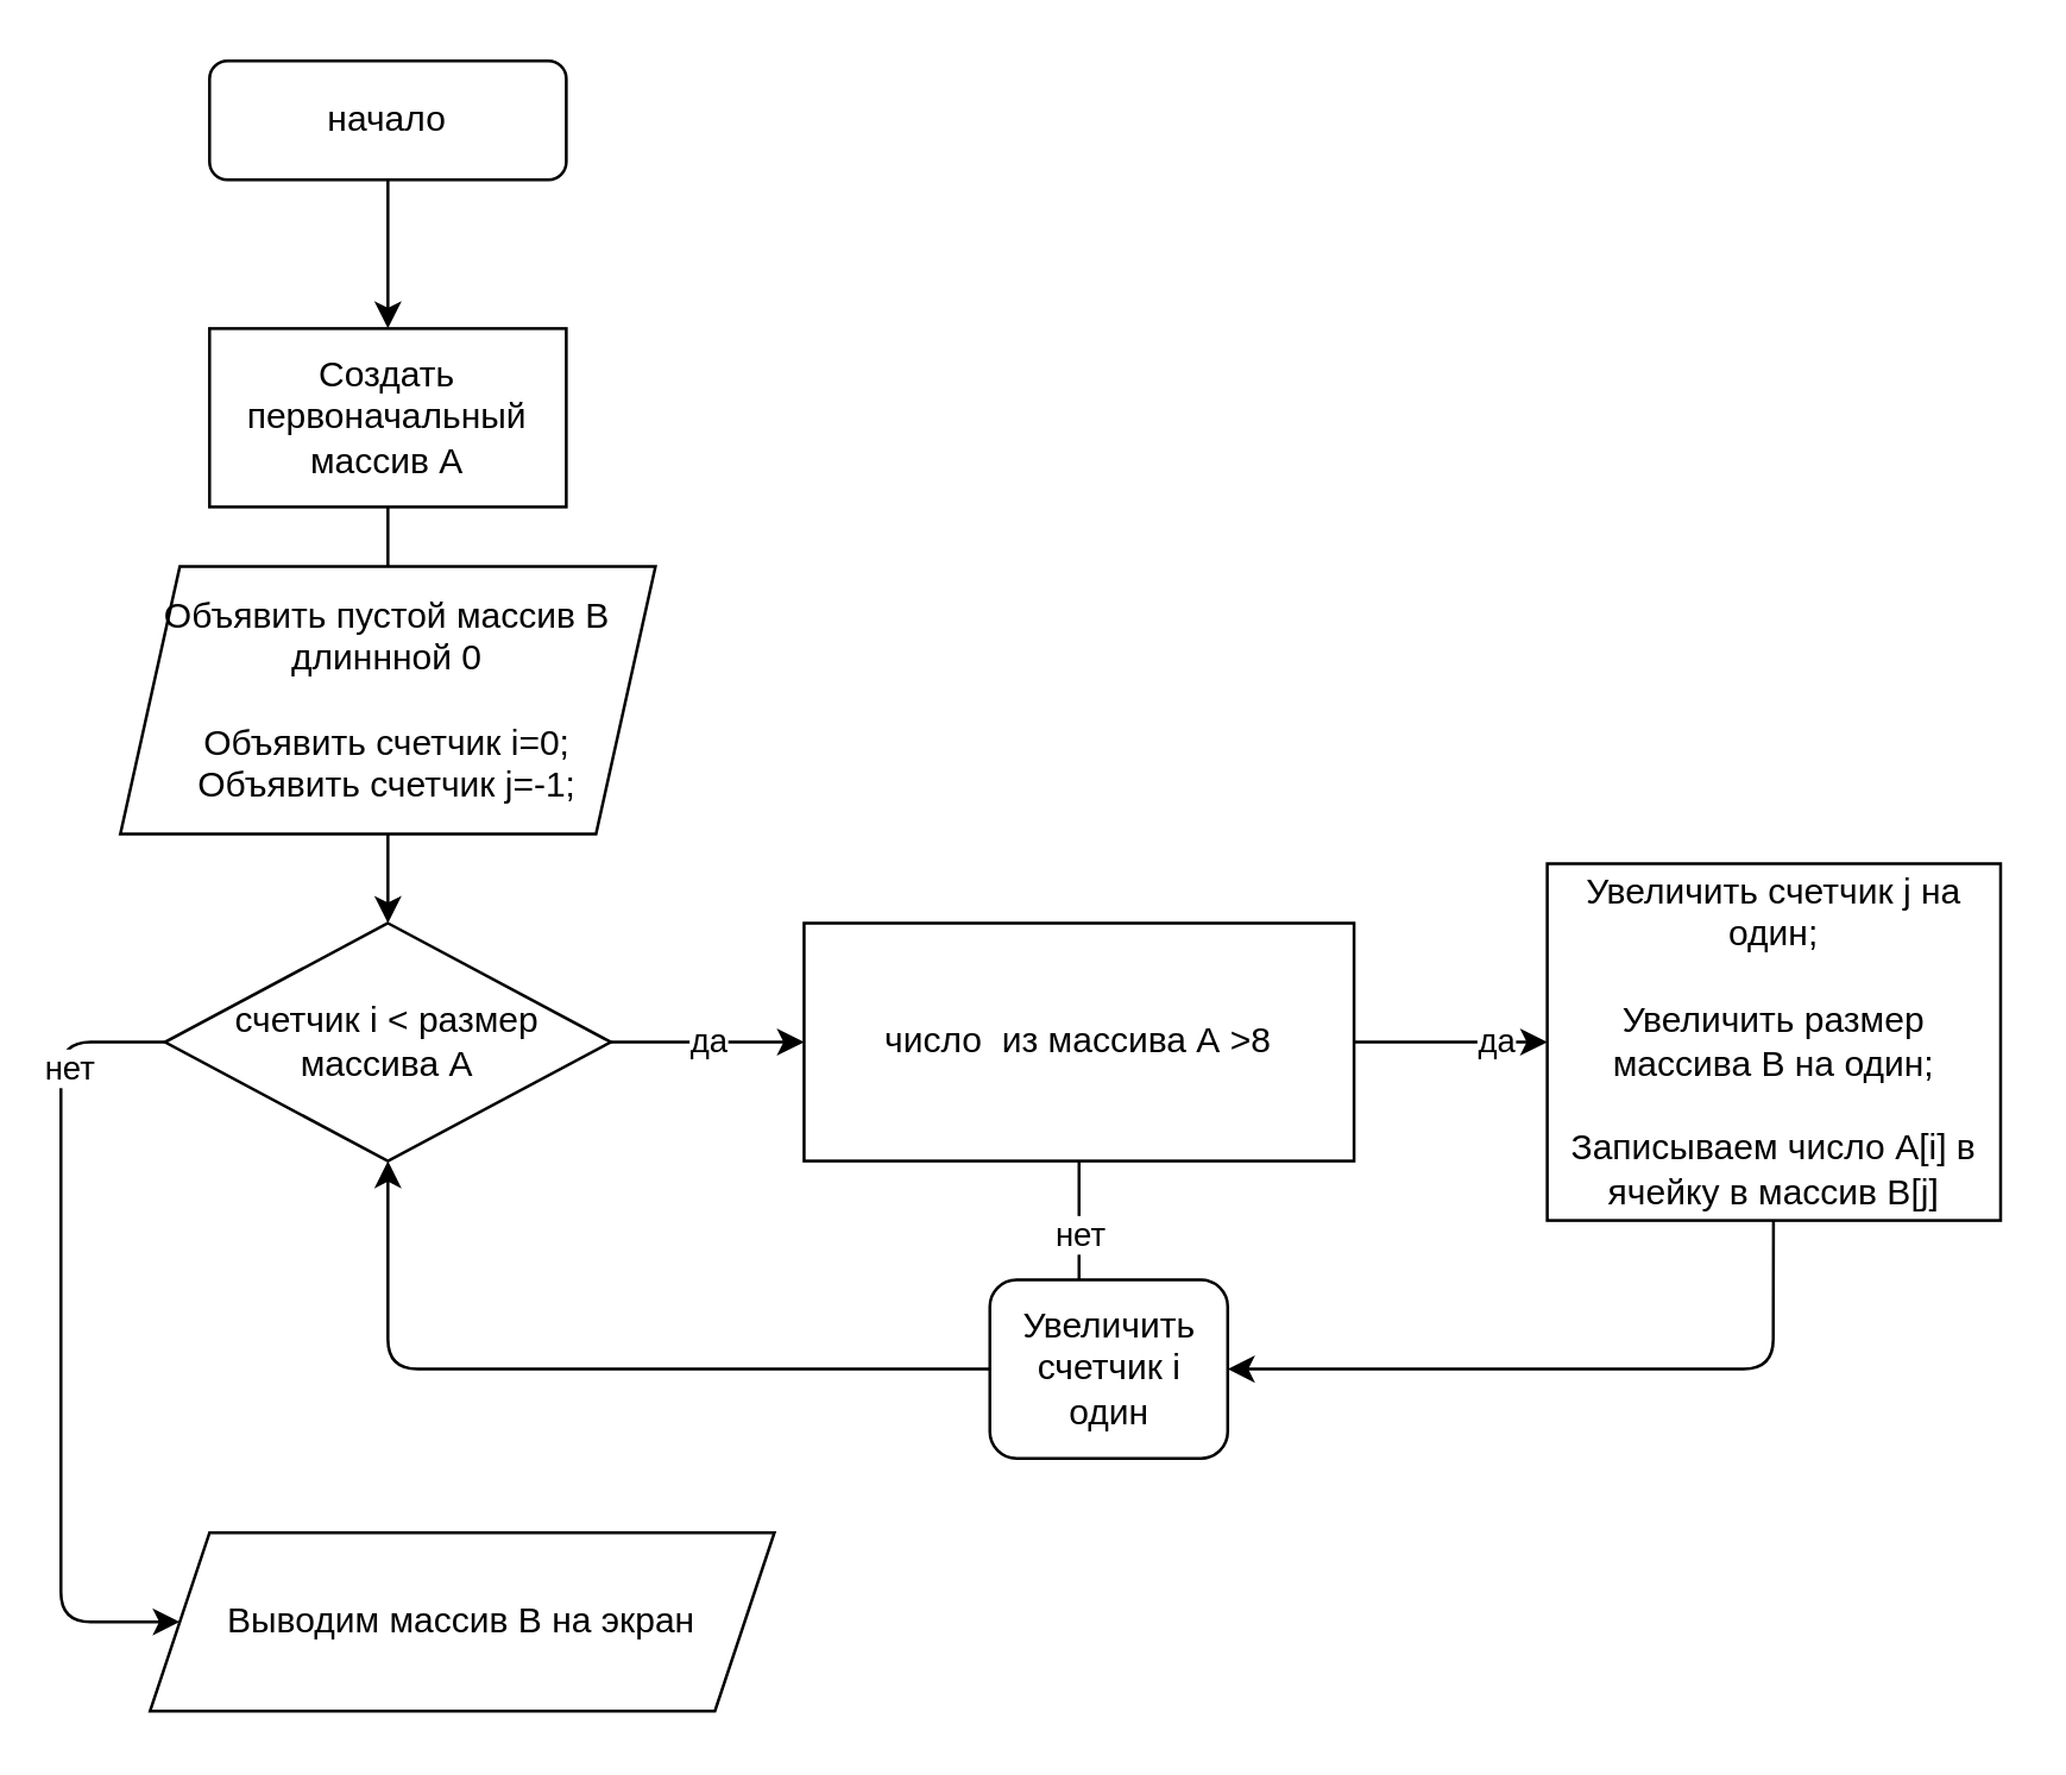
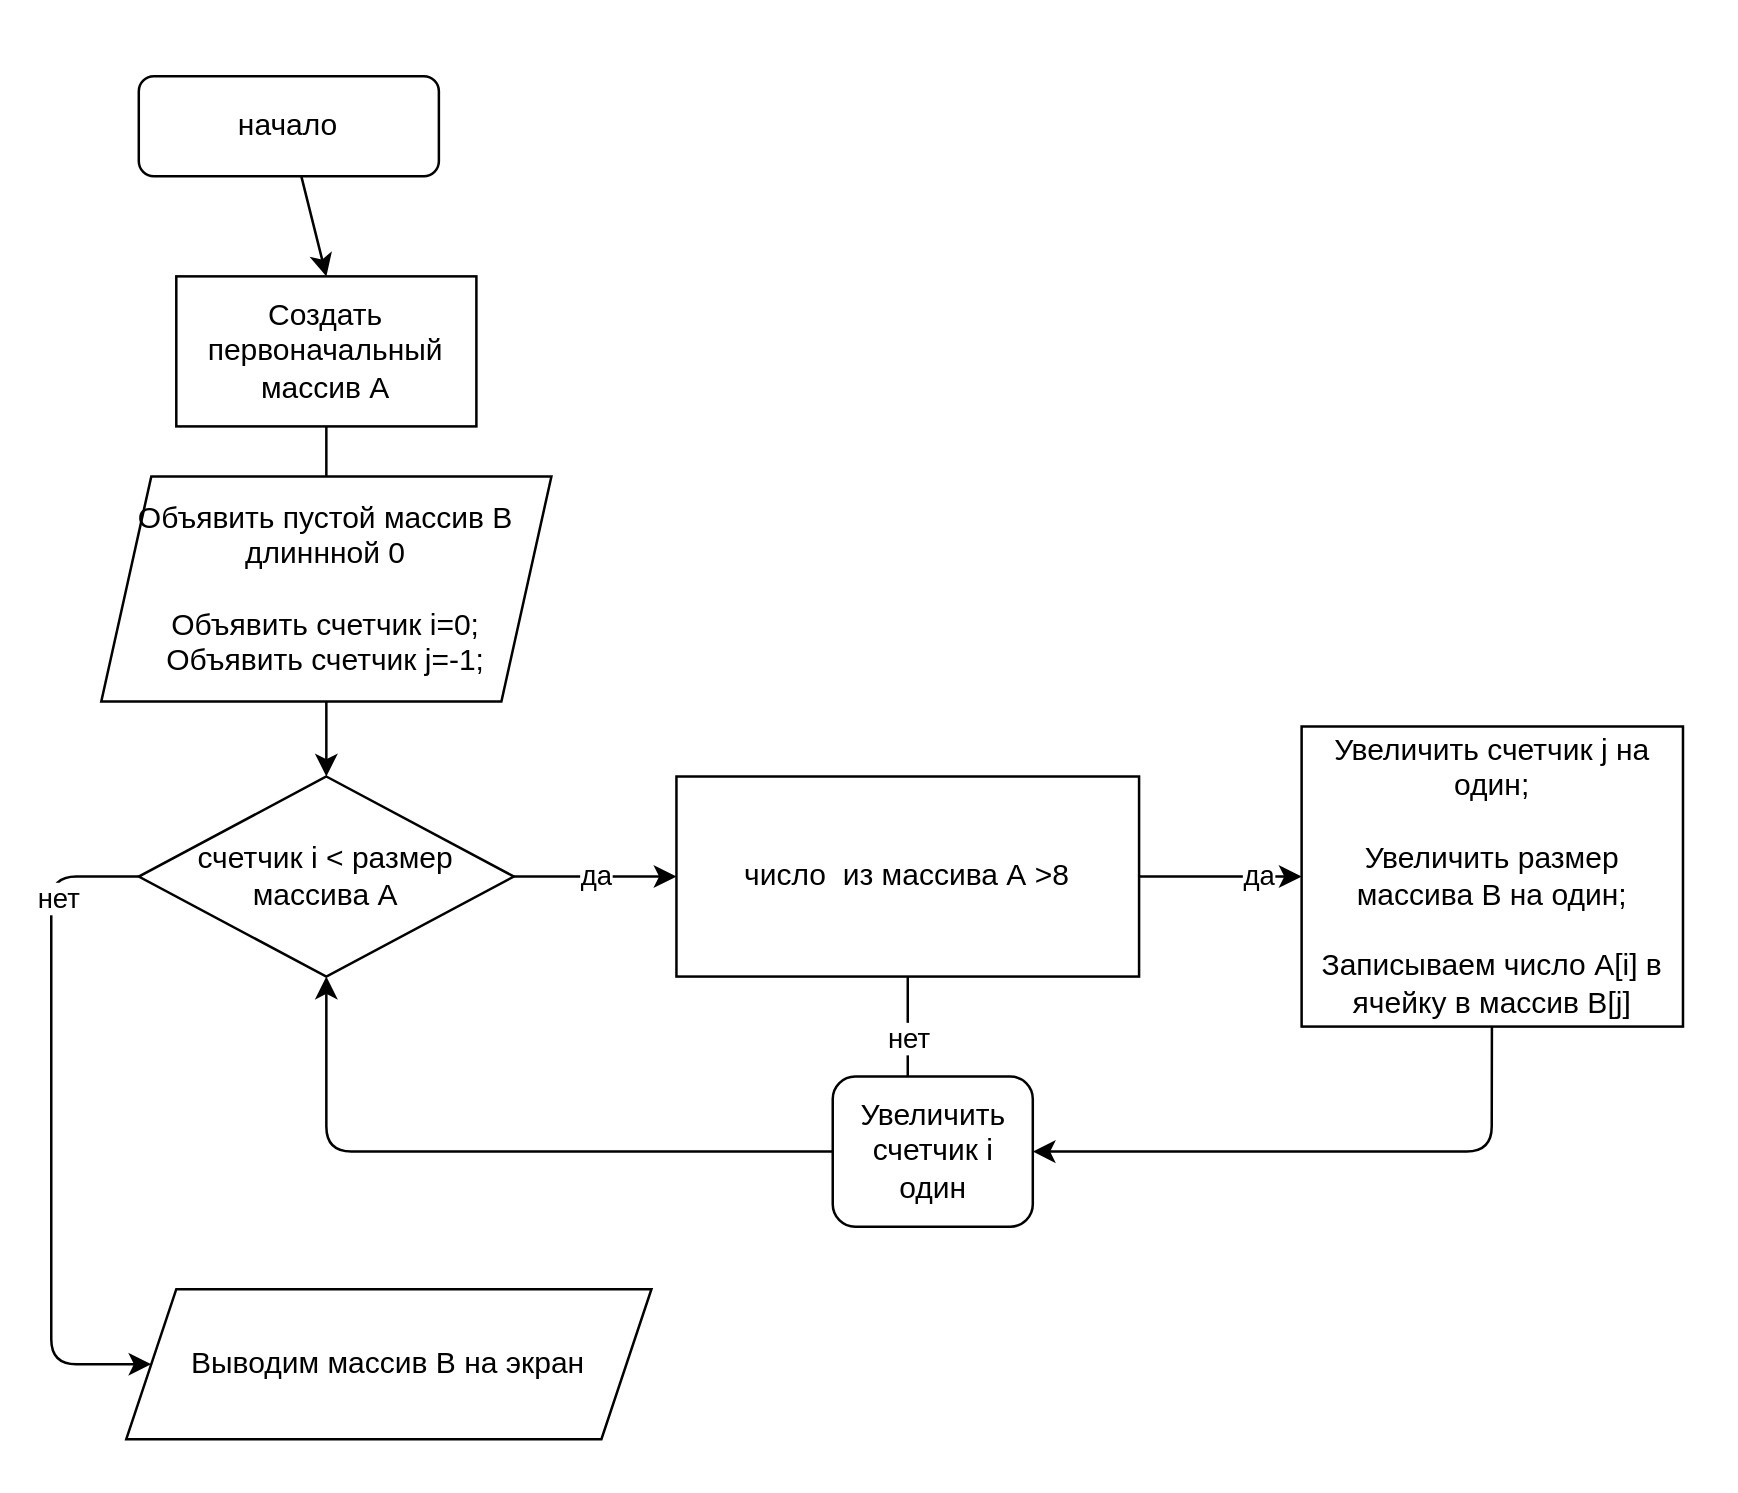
  <mxCell id="0" />
  <mxCell id="1" parent="0" />
  <mxCell id="2" style="edgeStyle=none;html=1;entryX=0.5;entryY=0;entryDx=0;entryDy=0;" edge="1" parent="1" source="3"><mxGeometry relative="1" as="geometry"><mxPoint x="130" y="110" as="targetPoint" /></mxGeometry></mxCell>
- <mxCell id="3" value="начало" style="rounded=1;whiteSpace=wrap;html=1;" vertex="1" parent="1"><mxGeometry x="70" y="20" width="120" height="40" as="geometry" /></mxCell>
+ <mxCell id="3" value="начало" style="rounded=1;whiteSpace=wrap;html=1;" vertex="1" parent="1"><mxGeometry x="55" y="30" width="120" height="40" as="geometry" /></mxCell>
  <mxCell id="4" style="edgeStyle=none;html=1;" edge="1" parent="1" source="5"><mxGeometry relative="1" as="geometry"><mxPoint x="130" y="200" as="targetPoint" /></mxGeometry></mxCell>
  <mxCell id="5" value="Создать первоначальный массив А&lt;br&gt;" style="rounded=0;whiteSpace=wrap;html=1;" vertex="1" parent="1"><mxGeometry x="70" y="110" width="120" height="60" as="geometry" /></mxCell>
  <mxCell id="6" style="edgeStyle=none;html=1;entryX=0.5;entryY=0;entryDx=0;entryDy=0;" edge="1" parent="1" source="7" target="18"><mxGeometry relative="1" as="geometry" /></mxCell>
  <mxCell id="7" value="Объявить пустой массив В длиннной 0&lt;br&gt;&lt;br&gt;Oбъявить счетчик i=0;&lt;br&gt;Объявить счетчик j=-1;" style="shape=parallelogram;perimeter=parallelogramPerimeter;whiteSpace=wrap;html=1;fixedSize=1;" vertex="1" parent="1"><mxGeometry x="40" y="190" width="180" height="90" as="geometry" /></mxCell>
  <mxCell id="8" value="да" style="edgeStyle=none;html=1;entryX=0;entryY=0.5;entryDx=0;entryDy=0;" edge="1" parent="1" source="10" target="14"><mxGeometry x="0.524" relative="1" as="geometry"><mxPoint x="490" y="350" as="targetPoint" /><Array as="points"><mxPoint x="452.5" y="350" /></Array><mxPoint as="offset" /></mxGeometry></mxCell>
  <mxCell id="9" value="нет" style="edgeStyle=none;html=1;entryX=0.375;entryY=0.167;entryDx=0;entryDy=0;entryPerimeter=0;" edge="1" parent="1" source="10" target="12"><mxGeometry relative="1" as="geometry" /></mxCell>
  <mxCell id="10" value="число&amp;nbsp; из массива А &amp;gt;8" style="whiteSpace=wrap;html=1;rounded=0;" vertex="1" parent="1"><mxGeometry x="270" y="310" width="185" height="80" as="geometry" /></mxCell>
  <mxCell id="11" style="edgeStyle=none;html=1;entryX=0.5;entryY=1;entryDx=0;entryDy=0;exitX=0;exitY=0.5;exitDx=0;exitDy=0;" edge="1" parent="1" source="12" target="18"><mxGeometry relative="1" as="geometry"><mxPoint x="270" y="460" as="sourcePoint" /><Array as="points"><mxPoint x="130" y="460" /></Array></mxGeometry></mxCell>
  <mxCell id="12" value="Увеличить счетчик i один" style="whiteSpace=wrap;html=1;rounded=1;" vertex="1" parent="1"><mxGeometry x="332.5" y="430" width="80" height="60" as="geometry" /></mxCell>
  <mxCell id="13" style="edgeStyle=none;html=1;entryX=1;entryY=0.5;entryDx=0;entryDy=0;" edge="1" parent="1" target="12"><mxGeometry relative="1" as="geometry"><mxPoint x="596.135" y="390" as="sourcePoint" /><Array as="points"><mxPoint x="596" y="460" /></Array></mxGeometry></mxCell>
  <mxCell id="14" value="Увеличить счетчик j на один;&lt;br&gt;&lt;br&gt;Увеличить размер массива В на один;&lt;br&gt;&lt;br&gt;Записываем число A[i] в ячейку в массив В[j]&lt;br&gt;" style="whiteSpace=wrap;html=1;" vertex="1" parent="1"><mxGeometry x="520" y="290" width="152.5" height="120" as="geometry" /></mxCell>
  <mxCell id="15" value="да" style="edgeStyle=none;html=1;exitX=1;exitY=0.5;exitDx=0;exitDy=0;entryX=0;entryY=0.5;entryDx=0;entryDy=0;" edge="1" parent="1" source="18" target="10"><mxGeometry relative="1" as="geometry"><Array as="points" /></mxGeometry></mxCell>
  <mxCell id="16" style="edgeStyle=none;html=1;exitX=0;exitY=0.5;exitDx=0;exitDy=0;entryX=0;entryY=0.5;entryDx=0;entryDy=0;" edge="1" parent="1" source="18" target="19"><mxGeometry relative="1" as="geometry"><mxPoint x="70" y="550" as="targetPoint" /><mxPoint x="50" y="360" as="sourcePoint" /><Array as="points"><mxPoint x="20" y="350" /><mxPoint x="20" y="490" /><mxPoint x="20" y="545" /></Array></mxGeometry></mxCell>
  <mxCell id="17" value="нет" style="edgeLabel;html=1;align=center;verticalAlign=middle;resizable=0;points=[];" vertex="1" connectable="0" parent="16"><mxGeometry x="-0.679" y="2" relative="1" as="geometry"><mxPoint as="offset" /></mxGeometry></mxCell>
  <mxCell id="18" value="счетчик i &amp;lt; размер массива А" style="rhombus;whiteSpace=wrap;html=1;" vertex="1" parent="1"><mxGeometry x="55" y="310" width="150" height="80" as="geometry" /></mxCell>
  <mxCell id="19" value="Выводим массив В на экран" style="shape=parallelogram;perimeter=parallelogramPerimeter;whiteSpace=wrap;html=1;fixedSize=1;" vertex="1" parent="1"><mxGeometry x="50" y="515" width="210" height="60" as="geometry" /></mxCell>
